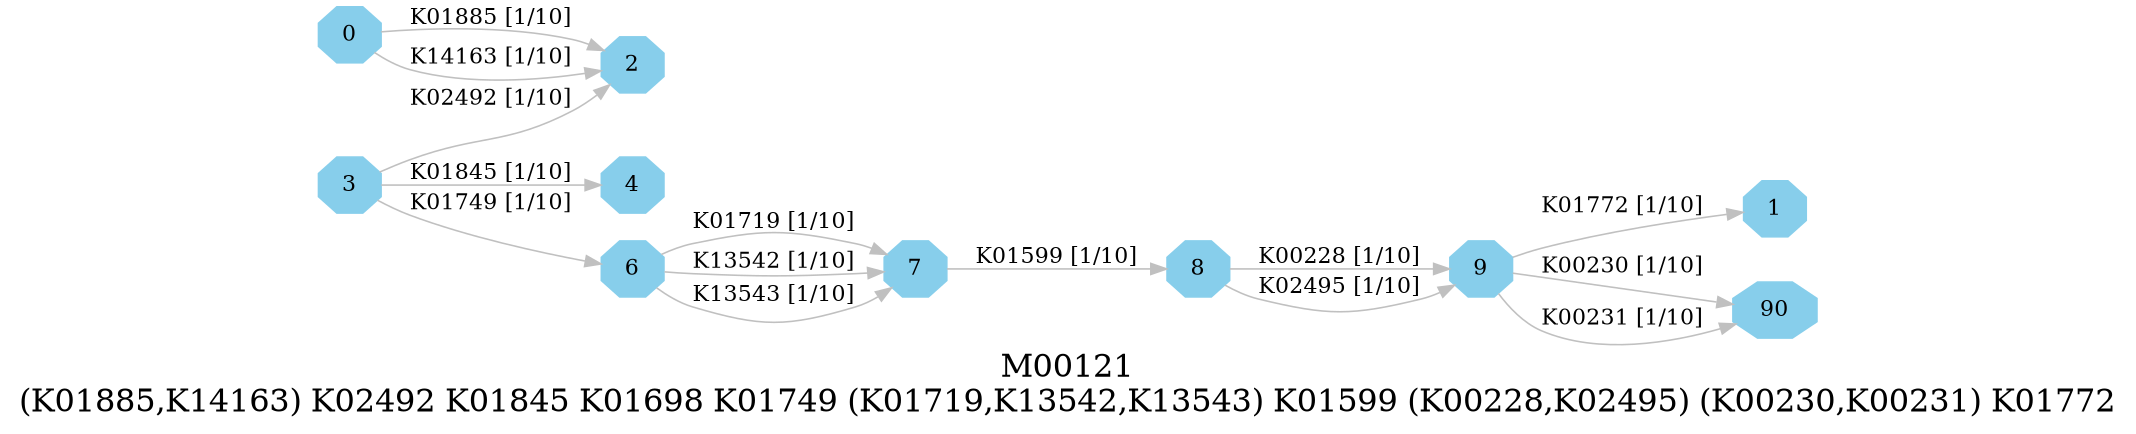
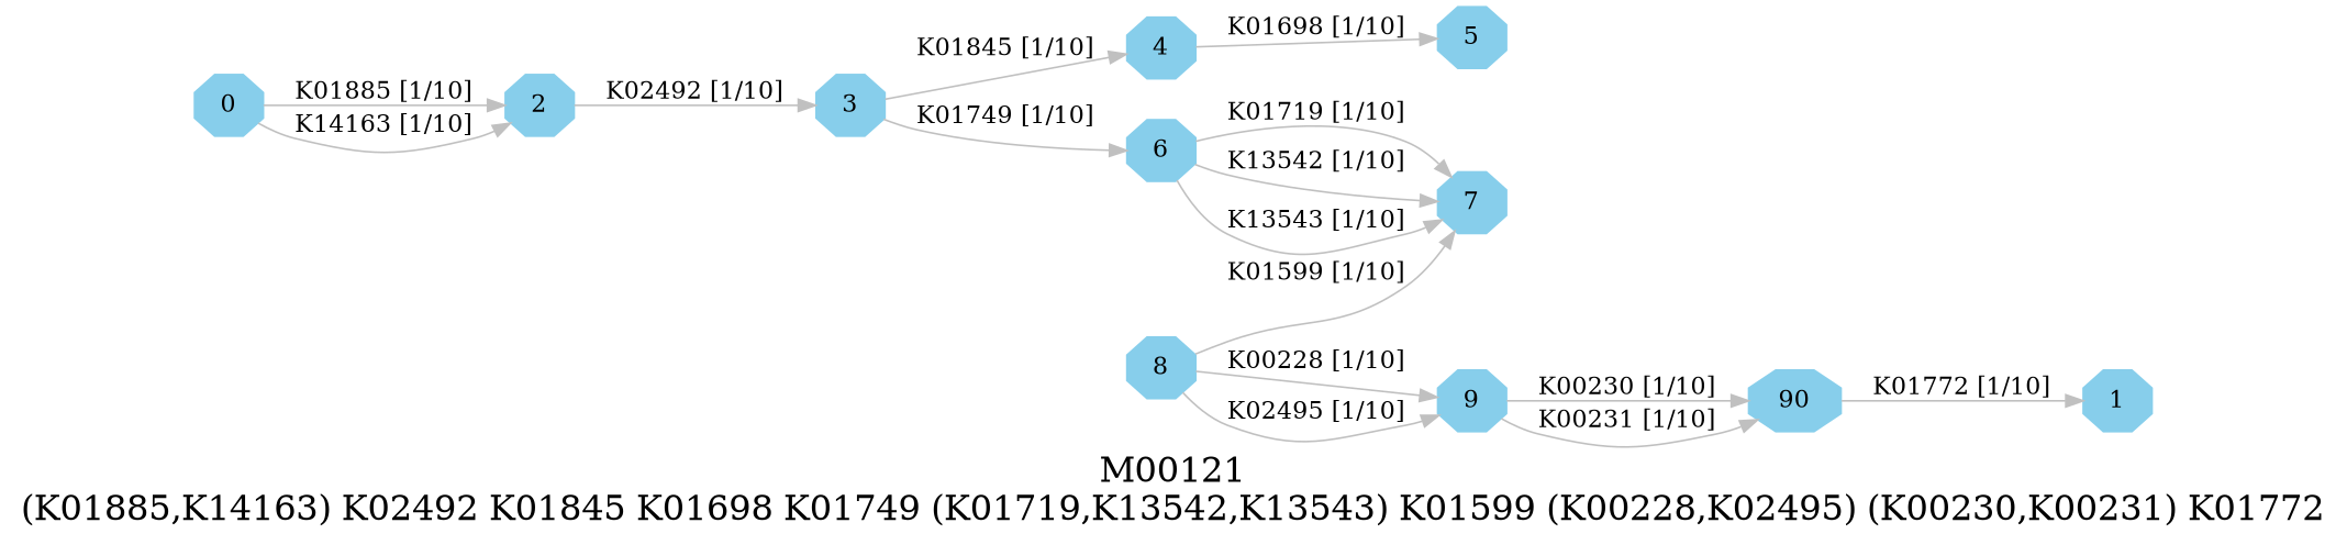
  digraph {
    fontsize=20
    label="M00121\n(K01885,K14163) K02492 K01845 K01698 K01749 (K01719,K13542,K13543) K01599 (K00228,K02495) (K00230,K00231) K01772"
    rankdir=LR
    node [color=skyblue shape=octagon style=filled]
    edge [color=grey]
    0 [height=.3 width=.3]
    1 [height=.3 width=.3]
    2 [height=.3 width=.3]
    3 [height=.3 width=.3]
    4 [height=.3 width=.3]
+   5 [height=.3 width=.3]
    6 [height=.3 width=.3]
    7 [height=.3 width=.3]
    8 [height=.3 width=.3]
    9 [height=.3 width=.3]
    n11 [height=.3 label=90 width=.3]
    subgraph sub_1 {
      0
      1
      2
      3
      4
+     5
      6
      7
      8
      9
      n11
    }
    0 -> 2 [label="K01885 [1/10]"]
    0 -> 2 [label="K14163 [1/10]"]
-   3 -> 2 [label="K02492 [1/10]"]
+   2 -> 3 [label="K02492 [1/10]"]
    3 -> 4 [label="K01845 [1/10]"]
    3 -> 6 [label="K01749 [1/10]"]
+   4 -> 5 [label="K01698 [1/10]"]
    6 -> 7 [label="K01719 [1/10]"]
    6 -> 7 [label="K13542 [1/10]"]
    6 -> 7 [label="K13543 [1/10]"]
-   7 -> 8 [label="K01599 [1/10]"]
+   8 -> 7 [label="K01599 [1/10]"]
    8 -> 9 [label="K00228 [1/10]"]
    8 -> 9 [label="K02495 [1/10]"]
    9 -> n11 [label="K00230 [1/10]"]
    9 -> n11 [label="K00231 [1/10]"]
-   9 -> 1 [label="K01772 [1/10]"]
+   n11 -> 1 [label="K01772 [1/10]"]
  }
